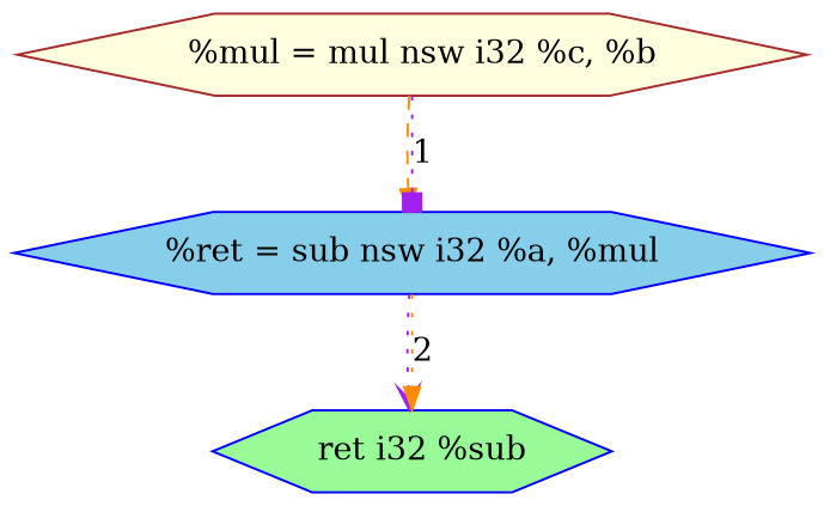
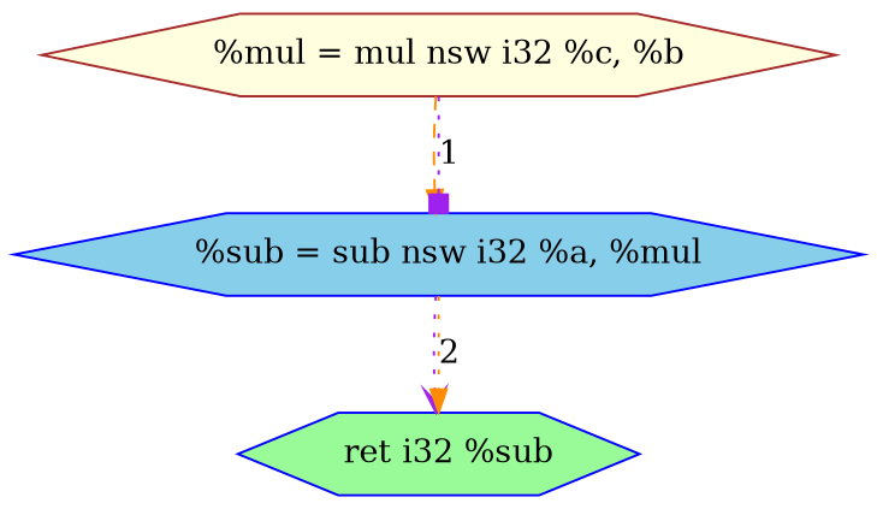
  digraph {
    node [shape=hexagon style=filled color=blue]
    edge [color=darkorange style=dotted arrowhead=normal]
    n1 [label="  %mul = mul nsw i32 %c, %b" fillcolor=lightyellow color=brown]
-   n2 [label="%ret = sub nsw i32 %a, %mul" fillcolor=skyblue]
+   n2 [label="  %sub = sub nsw i32 %a, %mul" fillcolor=skyblue]
    n3 [label="  ret i32 %sub" fillcolor=palegreen]
    n1 -> n2 [style=dashed]
    n1 -> n2 [color=purple label=1 arrowhead=box]
    n2 -> n3 [color=purple arrowhead=vee]
    n2 -> n3 [label=2]
  }
